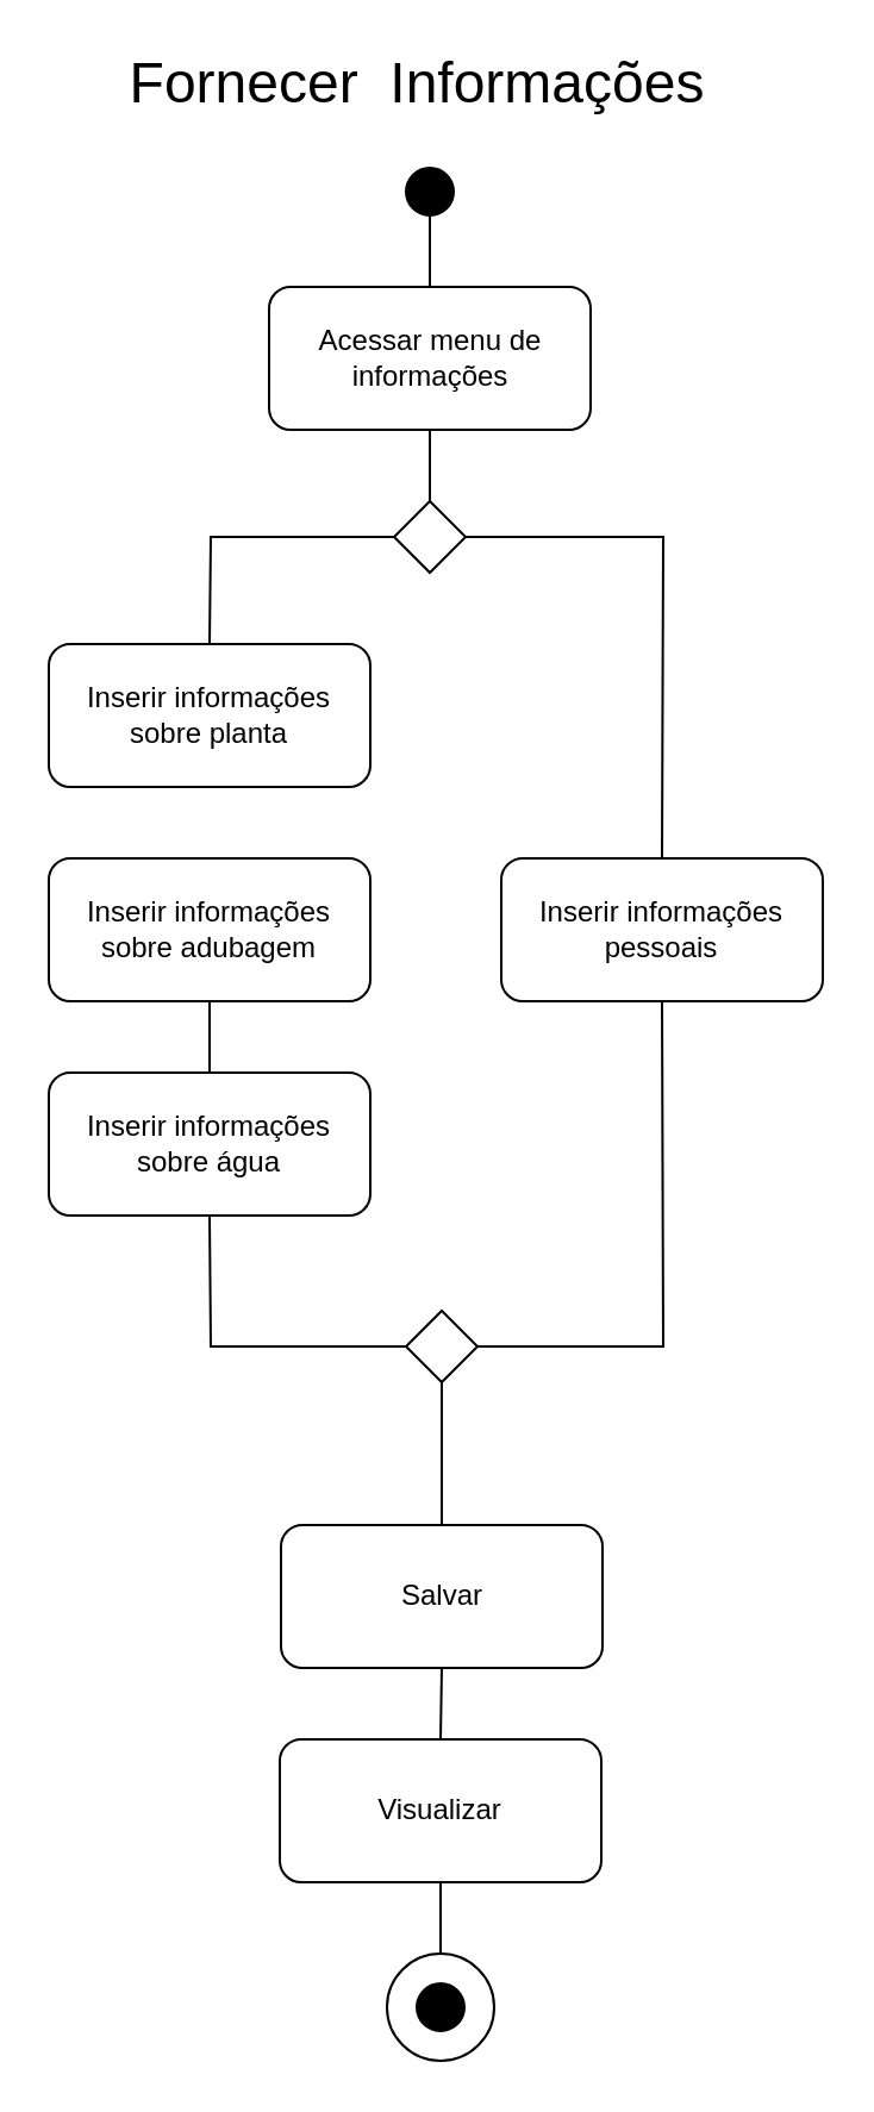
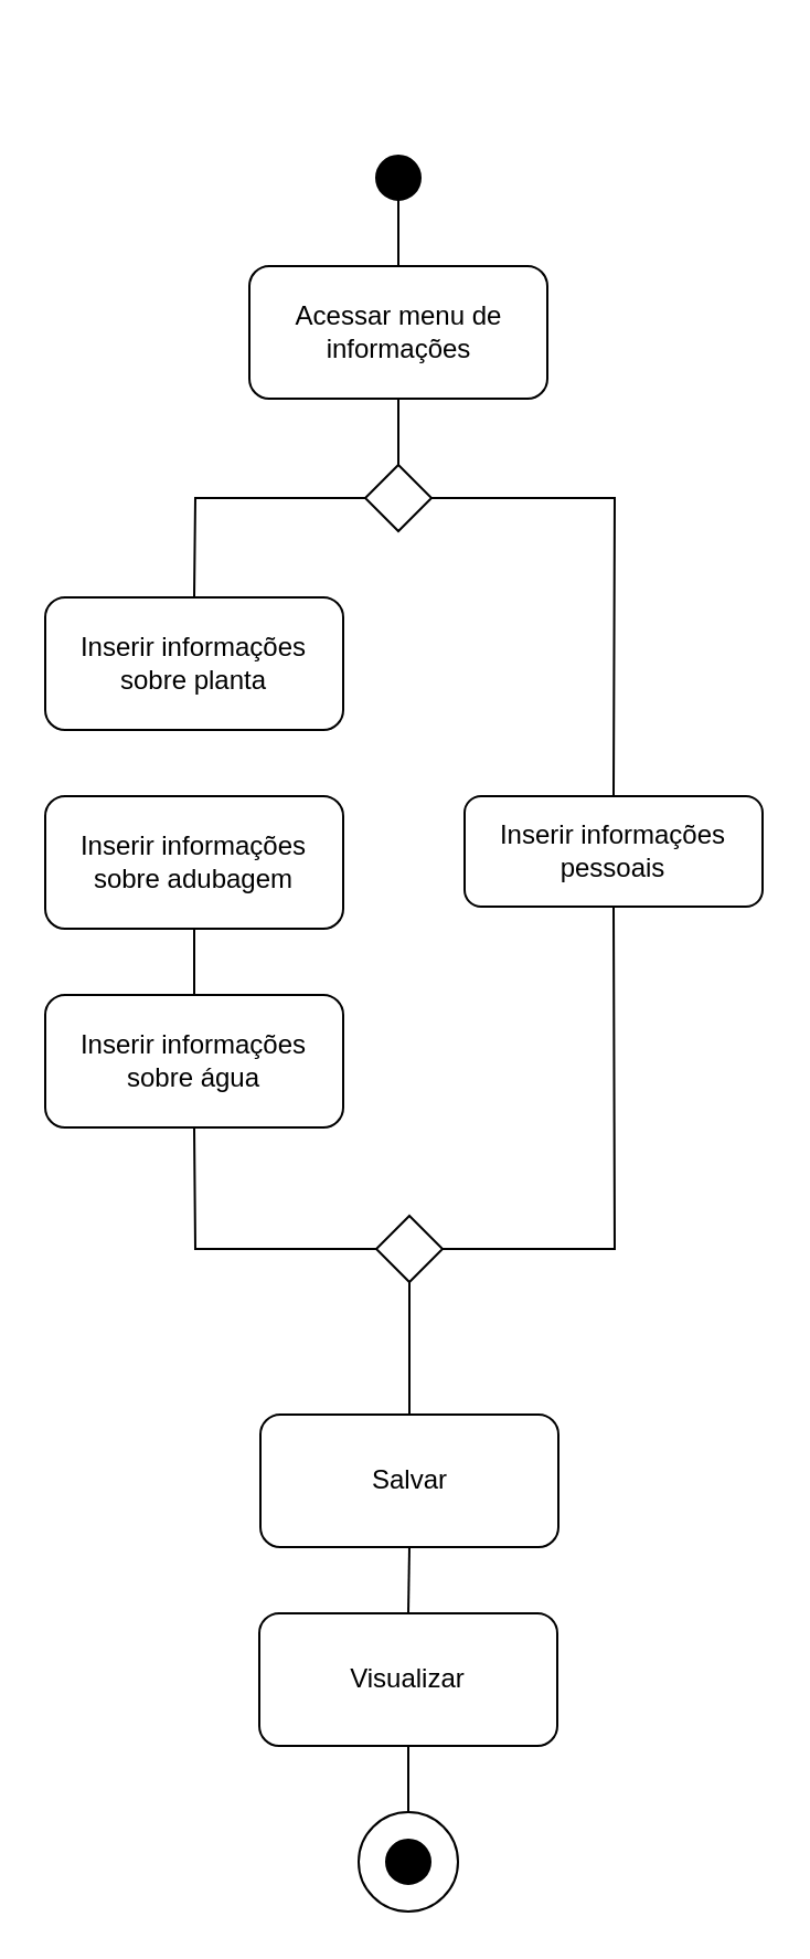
  <mxCell id="0" />
  <mxCell id="1" parent="0" />
- <mxCell id="2" value="&lt;font style=&quot;font-size: 24px;&quot;&gt;Fornecer&amp;nbsp; Informações&lt;/font&gt;" style="text;html=1;strokeColor=none;fillColor=none;align=center;verticalAlign=middle;whiteSpace=wrap;rounded=0;" vertex="1" parent="1"><mxGeometry x="40" y="20" width="270" height="30" as="geometry" /></mxCell>
  <mxCell id="3" value="" style="ellipse;whiteSpace=wrap;html=1;aspect=fixed;fillColor=#000000;" vertex="1" parent="1"><mxGeometry x="170" y="70" width="20" height="20" as="geometry" /></mxCell>
  <mxCell id="4" value="Acessar menu de informações" style="rounded=1;whiteSpace=wrap;html=1;" vertex="1" parent="1"><mxGeometry x="112.5" y="120" width="135" height="60" as="geometry" /></mxCell>
  <mxCell id="5" value="" style="endArrow=none;html=1;rounded=0;entryX=0.5;entryY=1;entryDx=0;entryDy=0;exitX=0.5;exitY=0;exitDx=0;exitDy=0;" edge="1" parent="1" source="4" target="3"><mxGeometry width="50" height="50" relative="1" as="geometry"><mxPoint x="140" y="160" as="sourcePoint" /><mxPoint x="190" y="110" as="targetPoint" /></mxGeometry></mxCell>
  <mxCell id="6" value="" style="rhombus;whiteSpace=wrap;html=1;" vertex="1" parent="1"><mxGeometry x="165" y="210" width="30" height="30" as="geometry" /></mxCell>
  <mxCell id="7" value="" style="endArrow=none;html=1;rounded=0;entryX=0.5;entryY=1;entryDx=0;entryDy=0;exitX=0.5;exitY=0;exitDx=0;exitDy=0;" edge="1" parent="1" source="6" target="4"><mxGeometry width="50" height="50" relative="1" as="geometry"><mxPoint x="160" y="380" as="sourcePoint" /><mxPoint x="210" y="330" as="targetPoint" /></mxGeometry></mxCell>
  <mxCell id="8" value="Inserir informações sobre planta" style="rounded=1;whiteSpace=wrap;html=1;" vertex="1" parent="1"><mxGeometry x="20" y="270" width="135" height="60" as="geometry" /></mxCell>
  <mxCell id="9" value="Inserir informações sobre adubagem" style="rounded=1;whiteSpace=wrap;html=1;" vertex="1" parent="1"><mxGeometry x="20" y="360" width="135" height="60" as="geometry" /></mxCell>
  <mxCell id="10" value="Inserir informações sobre água" style="rounded=1;whiteSpace=wrap;html=1;" vertex="1" parent="1"><mxGeometry x="20" y="450" width="135" height="60" as="geometry" /></mxCell>
- <mxCell id="11" value="Inserir informações pessoais" style="rounded=1;whiteSpace=wrap;html=1;" vertex="1" parent="1"><mxGeometry x="210" y="360" width="135" height="60" as="geometry" /></mxCell>
+ <mxCell id="11" value="Inserir informações pessoais" style="rounded=1;whiteSpace=wrap;html=1;" vertex="1" parent="1"><mxGeometry x="210" y="360" width="135" height="50" as="geometry" /></mxCell>
  <mxCell id="12" value="Salvar" style="rounded=1;whiteSpace=wrap;html=1;" vertex="1" parent="1"><mxGeometry x="117.5" y="640" width="135" height="60" as="geometry" /></mxCell>
  <mxCell id="13" value="Visualizar" style="rounded=1;whiteSpace=wrap;html=1;" vertex="1" parent="1"><mxGeometry x="117" y="730" width="135" height="60" as="geometry" /></mxCell>
  <mxCell id="14" value="" style="endArrow=none;html=1;rounded=0;exitX=1;exitY=0.5;exitDx=0;exitDy=0;entryX=0.5;entryY=0;entryDx=0;entryDy=0;" edge="1" parent="1" source="6" target="11"><mxGeometry width="50" height="50" relative="1" as="geometry"><mxPoint x="300" y="280" as="sourcePoint" /><mxPoint x="350" y="230" as="targetPoint" /><Array as="points"><mxPoint x="278" y="225" /></Array></mxGeometry></mxCell>
  <mxCell id="15" value="" style="rhombus;whiteSpace=wrap;html=1;" vertex="1" parent="1"><mxGeometry x="170" y="550" width="30" height="30" as="geometry" /></mxCell>
  <mxCell id="16" value="" style="endArrow=none;html=1;rounded=0;entryX=0;entryY=0.5;entryDx=0;entryDy=0;exitX=0.5;exitY=0;exitDx=0;exitDy=0;" edge="1" parent="1" source="8" target="6"><mxGeometry width="50" height="50" relative="1" as="geometry"><mxPoint x="-90" y="440" as="sourcePoint" /><mxPoint x="-40" y="390" as="targetPoint" /><Array as="points"><mxPoint x="88" y="225" /></Array></mxGeometry></mxCell>
  <mxCell id="17" value="" style="endArrow=none;html=1;rounded=0;entryX=0.5;entryY=1;entryDx=0;entryDy=0;exitX=0.5;exitY=0;exitDx=0;exitDy=0;" edge="1" parent="1" source="10" target="9"><mxGeometry width="50" height="50" relative="1" as="geometry"><mxPoint x="10" y="480" as="sourcePoint" /><mxPoint x="60" y="430" as="targetPoint" /></mxGeometry></mxCell>
  <mxCell id="18" value="" style="endArrow=none;html=1;rounded=0;entryX=0.5;entryY=1;entryDx=0;entryDy=0;exitX=1;exitY=0.5;exitDx=0;exitDy=0;" edge="1" parent="1" source="15" target="11"><mxGeometry width="50" height="50" relative="1" as="geometry"><mxPoint x="240" y="510" as="sourcePoint" /><mxPoint x="290" y="460" as="targetPoint" /><Array as="points"><mxPoint x="278" y="565" /></Array></mxGeometry></mxCell>
  <mxCell id="19" value="" style="endArrow=none;html=1;rounded=0;entryX=0.5;entryY=1;entryDx=0;entryDy=0;exitX=0;exitY=0.5;exitDx=0;exitDy=0;" edge="1" parent="1" source="15" target="10"><mxGeometry width="50" height="50" relative="1" as="geometry"><mxPoint x="-10" y="600" as="sourcePoint" /><mxPoint x="40" y="550" as="targetPoint" /><Array as="points"><mxPoint x="88" y="565" /></Array></mxGeometry></mxCell>
  <mxCell id="20" value="" style="endArrow=none;html=1;rounded=0;entryX=0.5;entryY=1;entryDx=0;entryDy=0;exitX=0.5;exitY=0;exitDx=0;exitDy=0;" edge="1" parent="1" source="12" target="15"><mxGeometry width="50" height="50" relative="1" as="geometry"><mxPoint x="60" y="640" as="sourcePoint" /><mxPoint x="110" y="590" as="targetPoint" /></mxGeometry></mxCell>
  <mxCell id="21" value="" style="endArrow=none;html=1;rounded=0;entryX=0.5;entryY=1;entryDx=0;entryDy=0;exitX=0.5;exitY=0;exitDx=0;exitDy=0;" edge="1" parent="1" source="13" target="12"><mxGeometry width="50" height="50" relative="1" as="geometry"><mxPoint x="140" y="770" as="sourcePoint" /><mxPoint x="190" y="720" as="targetPoint" /></mxGeometry></mxCell>
  <mxCell id="22" value="" style="ellipse;whiteSpace=wrap;html=1;aspect=fixed;" vertex="1" parent="1"><mxGeometry x="162" y="820" width="45" height="45" as="geometry" /></mxCell>
  <mxCell id="23" value="" style="ellipse;whiteSpace=wrap;html=1;aspect=fixed;fillColor=#000000;" vertex="1" parent="1"><mxGeometry x="174.5" y="832.5" width="20" height="20" as="geometry" /></mxCell>
  <mxCell id="24" value="" style="endArrow=none;html=1;rounded=0;entryX=0.5;entryY=1;entryDx=0;entryDy=0;exitX=0.5;exitY=0;exitDx=0;exitDy=0;" edge="1" parent="1" source="22" target="13"><mxGeometry width="50" height="50" relative="1" as="geometry"><mxPoint x="-60" y="920" as="sourcePoint" /><mxPoint x="-10" y="870" as="targetPoint" /></mxGeometry></mxCell>
